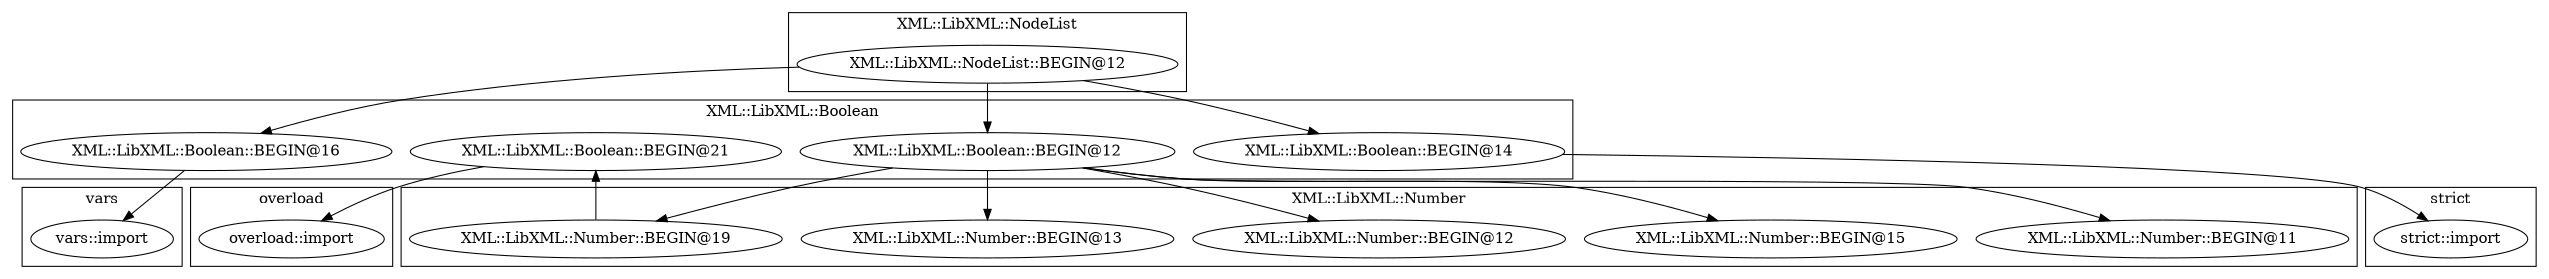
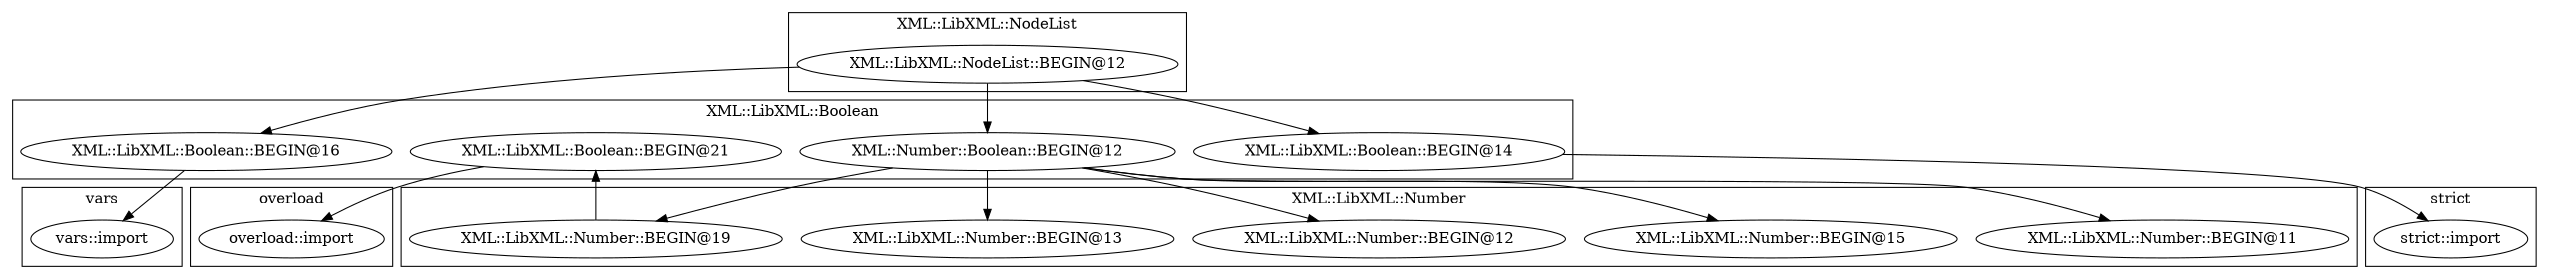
  digraph {
    "XML::LibXML::Boolean::BEGIN@16"
    "XML::LibXML::Boolean::BEGIN@21"
-   "XML::LibXML::Boolean::BEGIN@12"
+   "XML::LibXML::Boolean::BEGIN@12" [label="XML::Number::Boolean::BEGIN@12"]
    "XML::LibXML::Boolean::BEGIN@14"
    "vars::import"
    "XML::LibXML::Number::BEGIN@15"
    "XML::LibXML::Number::BEGIN@12"
    "XML::LibXML::Number::BEGIN@13"
    "XML::LibXML::Number::BEGIN@19"
    "XML::LibXML::Number::BEGIN@11"
    "strict::import"
    "XML::LibXML::NodeList::BEGIN@12"
    "overload::import"
    subgraph cluster_1 {
      label="XML::LibXML::Boolean"
      "XML::LibXML::Boolean::BEGIN@16"
      "XML::LibXML::Boolean::BEGIN@21"
      "XML::LibXML::Boolean::BEGIN@12"
      "XML::LibXML::Boolean::BEGIN@14"
    }
    subgraph cluster_2 {
      label=vars
      "vars::import"
    }
    subgraph cluster_3 {
      label="XML::LibXML::Number"
      "XML::LibXML::Number::BEGIN@15"
      "XML::LibXML::Number::BEGIN@12"
      "XML::LibXML::Number::BEGIN@13"
      "XML::LibXML::Number::BEGIN@19"
      "XML::LibXML::Number::BEGIN@11"
    }
    subgraph cluster_4 {
      label="strict"
      "strict::import"
    }
    subgraph cluster_5 {
      label="XML::LibXML::NodeList"
      "XML::LibXML::NodeList::BEGIN@12"
    }
    subgraph cluster_6 {
      label=overload
      "overload::import"
    }
    "XML::LibXML::Boolean::BEGIN@16" -> "vars::import"
    "XML::LibXML::Boolean::BEGIN@21" -> "overload::import"
    "XML::LibXML::Boolean::BEGIN@12" -> "XML::LibXML::Number::BEGIN@15"
    "XML::LibXML::Boolean::BEGIN@12" -> "XML::LibXML::Number::BEGIN@12"
    "XML::LibXML::Boolean::BEGIN@12" -> "XML::LibXML::Number::BEGIN@13"
    "XML::LibXML::Boolean::BEGIN@12" -> "XML::LibXML::Number::BEGIN@19"
    "XML::LibXML::Boolean::BEGIN@12" -> "XML::LibXML::Number::BEGIN@11"
    "XML::LibXML::Boolean::BEGIN@14" -> "strict::import"
    "XML::LibXML::Number::BEGIN@19" -> "XML::LibXML::Boolean::BEGIN@21"
    "XML::LibXML::NodeList::BEGIN@12" -> "XML::LibXML::Boolean::BEGIN@16"
    "XML::LibXML::NodeList::BEGIN@12" -> "XML::LibXML::Boolean::BEGIN@12"
    "XML::LibXML::NodeList::BEGIN@12" -> "XML::LibXML::Boolean::BEGIN@14"
  }
